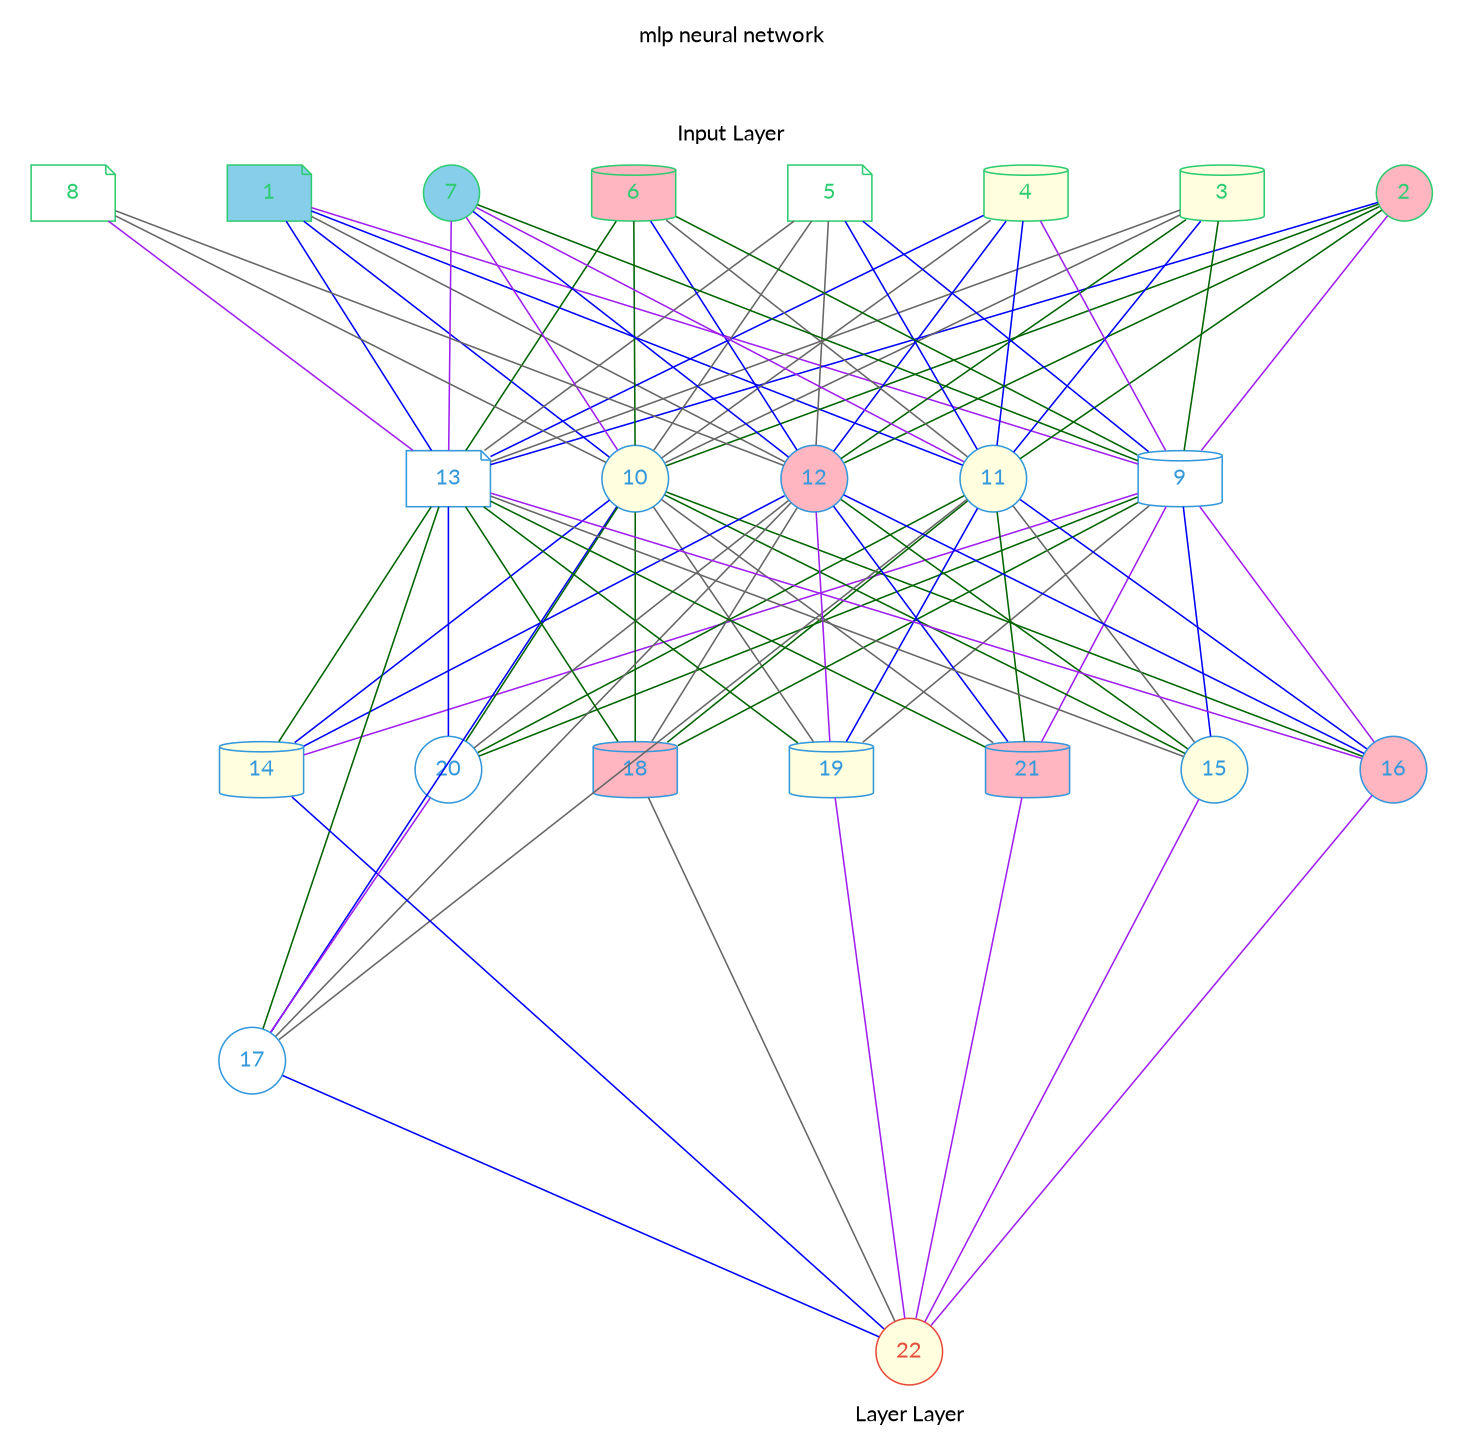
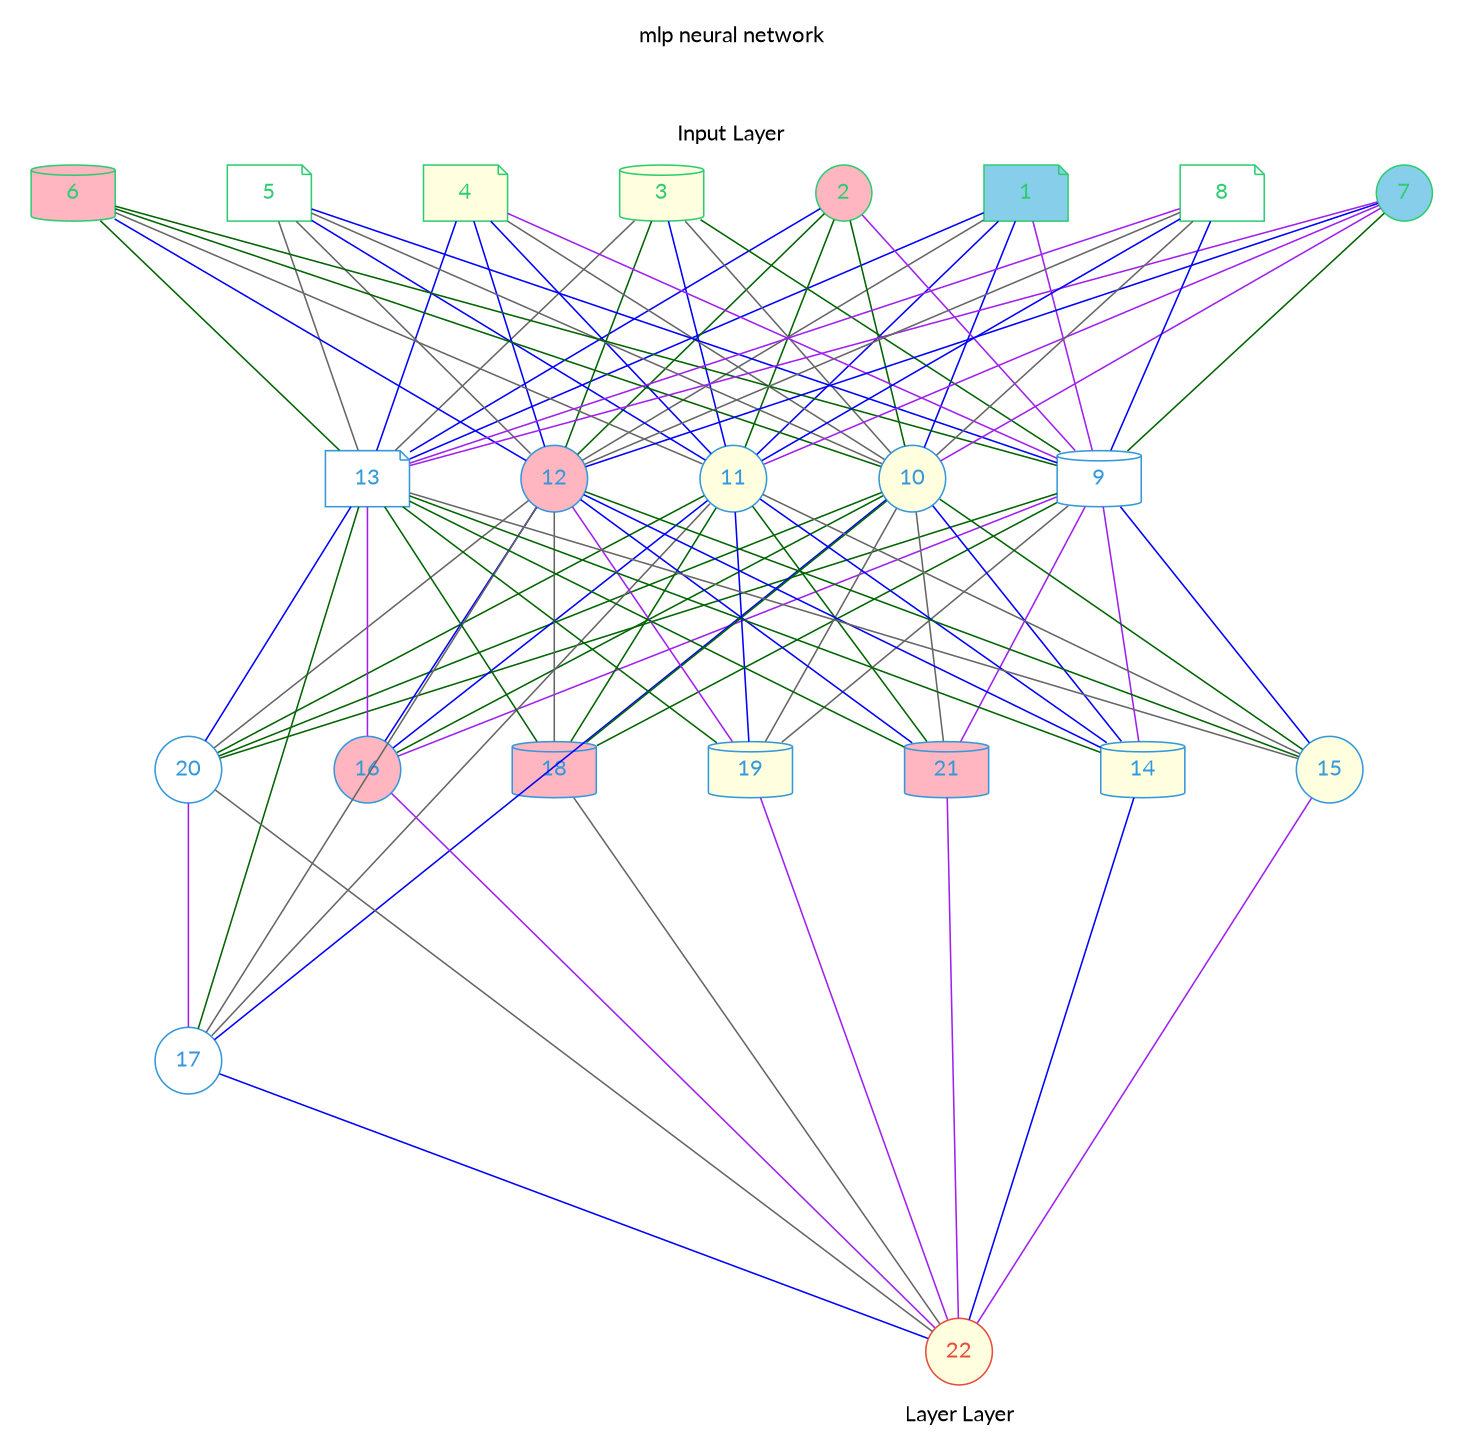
  digraph {
    arrowShape=none
    fontname=Lato
    nodesep=1
    ranksep=2
    splines=false
    node [color="#3498db" fillcolor=lightyellow fontcolor="#3498db" fontname=Lato shape=circle style=filled]
    edge [arrowhead=none color=blue fontname=Lato]
    9 [fillcolor=white shape=cylinder]
    10
    11
    12 [fillcolor=lightpink]
    13 [fillcolor=white shape=note]
    1 [color="#2ecc71" fillcolor=skyblue fontcolor="#2ecc71" shape=note]
    2 [color="#2ecc71" fillcolor=lightpink fontcolor="#2ecc71"]
    3 [color="#2ecc71" fontcolor="#2ecc71" shape=cylinder]
-   4 [color="#2ecc71" fontcolor="#2ecc71" shape=cylinder]
+   4 [color="#2ecc71" fontcolor="#2ecc71" shape=note]
    5 [color="#2ecc71" fillcolor=white fontcolor="#2ecc71" shape=note]
    6 [color="#2ecc71" fillcolor=lightpink fontcolor="#2ecc71" shape=cylinder]
    7 [color="#2ecc71" fillcolor=skyblue fontcolor="#2ecc71"]
    8 [color="#2ecc71" fillcolor=white fontcolor="#2ecc71" shape=note]
    14 [shape=cylinder]
    15
    16 [fillcolor=lightpink]
    17 [fillcolor=white]
    18 [fillcolor=lightpink shape=cylinder]
    19 [shape=cylinder]
    20 [fillcolor=white]
    21 [fillcolor=lightpink shape=cylinder]
    22 [color="#e74c3c" fontcolor="#e74c3c"]
    subgraph cluster_1 {
      color=white
      labeljust=right
      labelloc=b
      rank=same
      9
      10
      11
      12
      13
    }
    subgraph cluster_2 {
      color=white
      label="mlp neural network\n\n\n\nInput Layer"
      rank=same
      1
      2
      3
      4
      5
      6
      7
      8
    }
    subgraph cluster_3 {
      color=white
      labeljust=right
      labelloc=b
      rank=same
      14
      15
      16
      17
      18
      19
      20
      21
    }
    subgraph cluster_4 {
      color=white
      label="Layer Layer"
      labeljust=1
      labelloc=bottom
      rank=same
      22
    }
    9 -> 14 [color=purple]
    9 -> 15
    9 -> 16 [color=purple]
    9 -> 18 [color=darkgreen]
    9 -> 19 [color=gray40]
    9 -> 20 [color=darkgreen]
    9 -> 21 [color=purple]
    10 -> 14
    10 -> 15 [color=darkgreen]
    10 -> 16 [color=darkgreen]
    10 -> 17
    10 -> 18 [color=darkgreen]
    10 -> 19 [color=gray40]
    10 -> 20 [color=darkgreen]
    10 -> 21 [color=gray40]
+   11 -> 14
    11 -> 15 [color=gray40]
    11 -> 16
    11 -> 17 [color=gray40]
    11 -> 18 [color=darkgreen]
    11 -> 19
    11 -> 20 [color=darkgreen]
    11 -> 21 [color=darkgreen]
    12 -> 14
    12 -> 15 [color=darkgreen]
    12 -> 16
    12 -> 17 [color=gray40]
    12 -> 18 [color=gray40]
    12 -> 19 [color=purple]
    12 -> 20 [color=gray40]
    12 -> 21
    13 -> 14 [color=darkgreen]
    13 -> 15 [color=gray40]
    13 -> 16 [color=purple]
    13 -> 17 [color=darkgreen]
    13 -> 18 [color=darkgreen]
    13 -> 19 [color=darkgreen]
    13 -> 20
    13 -> 21 [color=darkgreen]
    1 -> 9 [color=purple]
    1 -> 10
    1 -> 11
    1 -> 12 [color=gray40]
    1 -> 13
    2 -> 9 [color=purple]
    2 -> 10 [color=darkgreen]
    2 -> 11 [color=darkgreen]
    2 -> 12 [color=darkgreen]
    2 -> 13
    3 -> 9 [color=darkgreen]
    3 -> 10 [color=gray40]
    3 -> 11
    3 -> 12 [color=darkgreen]
    3 -> 13 [color=gray40]
    4 -> 9 [color=purple]
    4 -> 10 [color=gray40]
    4 -> 11
    4 -> 12
    4 -> 13
    5 -> 9
    5 -> 10 [color=gray40]
    5 -> 11
    5 -> 12 [color=gray40]
    5 -> 13 [color=gray40]
    6 -> 9 [color=darkgreen]
    6 -> 10 [color=darkgreen]
    6 -> 11 [color=gray40]
    6 -> 12
    6 -> 13 [color=darkgreen]
    7 -> 9 [color=darkgreen]
    7 -> 10 [color=purple]
    7 -> 11 [color=purple]
    7 -> 12
    7 -> 13 [color=purple]
+   8 -> 9
    8 -> 10 [color=gray40]
+   8 -> 11
    8 -> 12 [color=gray40]
    8 -> 13 [color=purple]
    14 -> 22
    15 -> 22 [color=purple]
    16 -> 22 [color=purple]
    17 -> 22
    18 -> 22 [color=gray40]
    19 -> 22 [color=purple]
    20 -> 17 [color=purple]
+   20 -> 22 [color=gray40]
    21 -> 22 [color=purple]
  }
